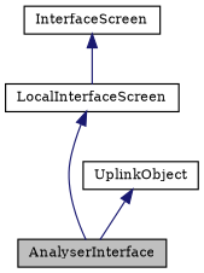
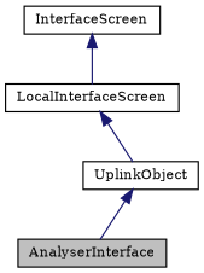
  digraph {
    fontname="DejaVu Serif"
    node [color=black fillcolor=white fontname="DejaVu Serif" fontsize=10 shape=record style=filled]
    edge [color=midnightblue dir=back fontname="DejaVu Serif" fontsize=10 labelfontname=Helvetica labelfontsize=10 style=solid]
    n1 [fillcolor=grey75 fontcolor=black height=0.2 label=AnalyserInterface width=0.4]
    n2 [height=0.2 label=LocalInterfaceScreen width=0.4]
    n3 [height=0.2 label=InterfaceScreen width=0.4]
    n4 [height=0.2 label=UplinkObject width=0.4]
-   n2 -> n1
+   n2 -> n4
    n3 -> n2
    n4 -> n1
  }
